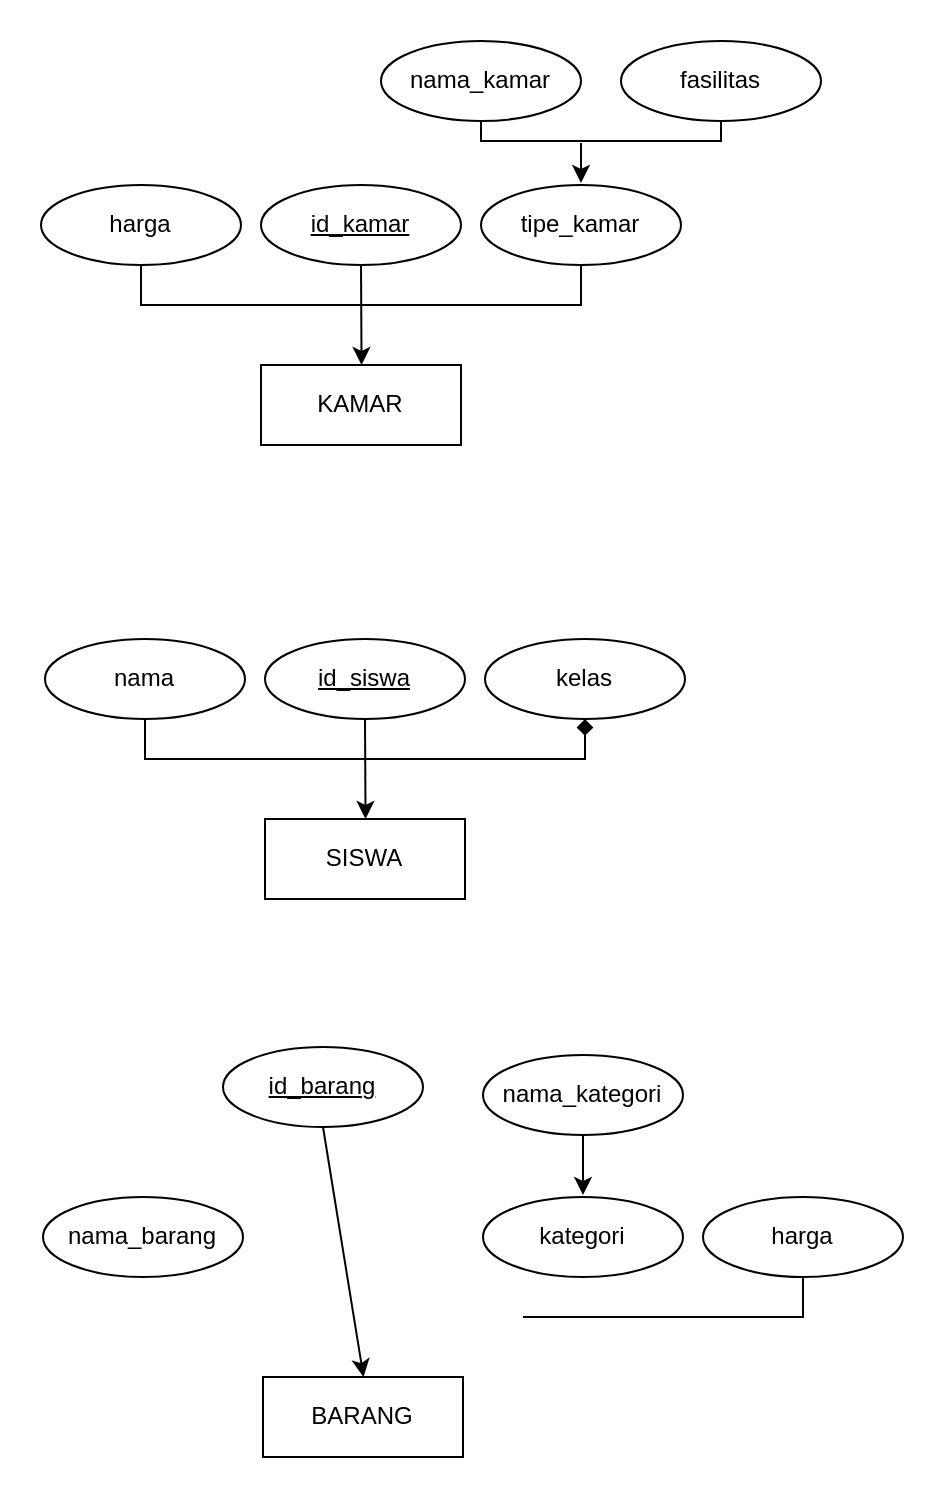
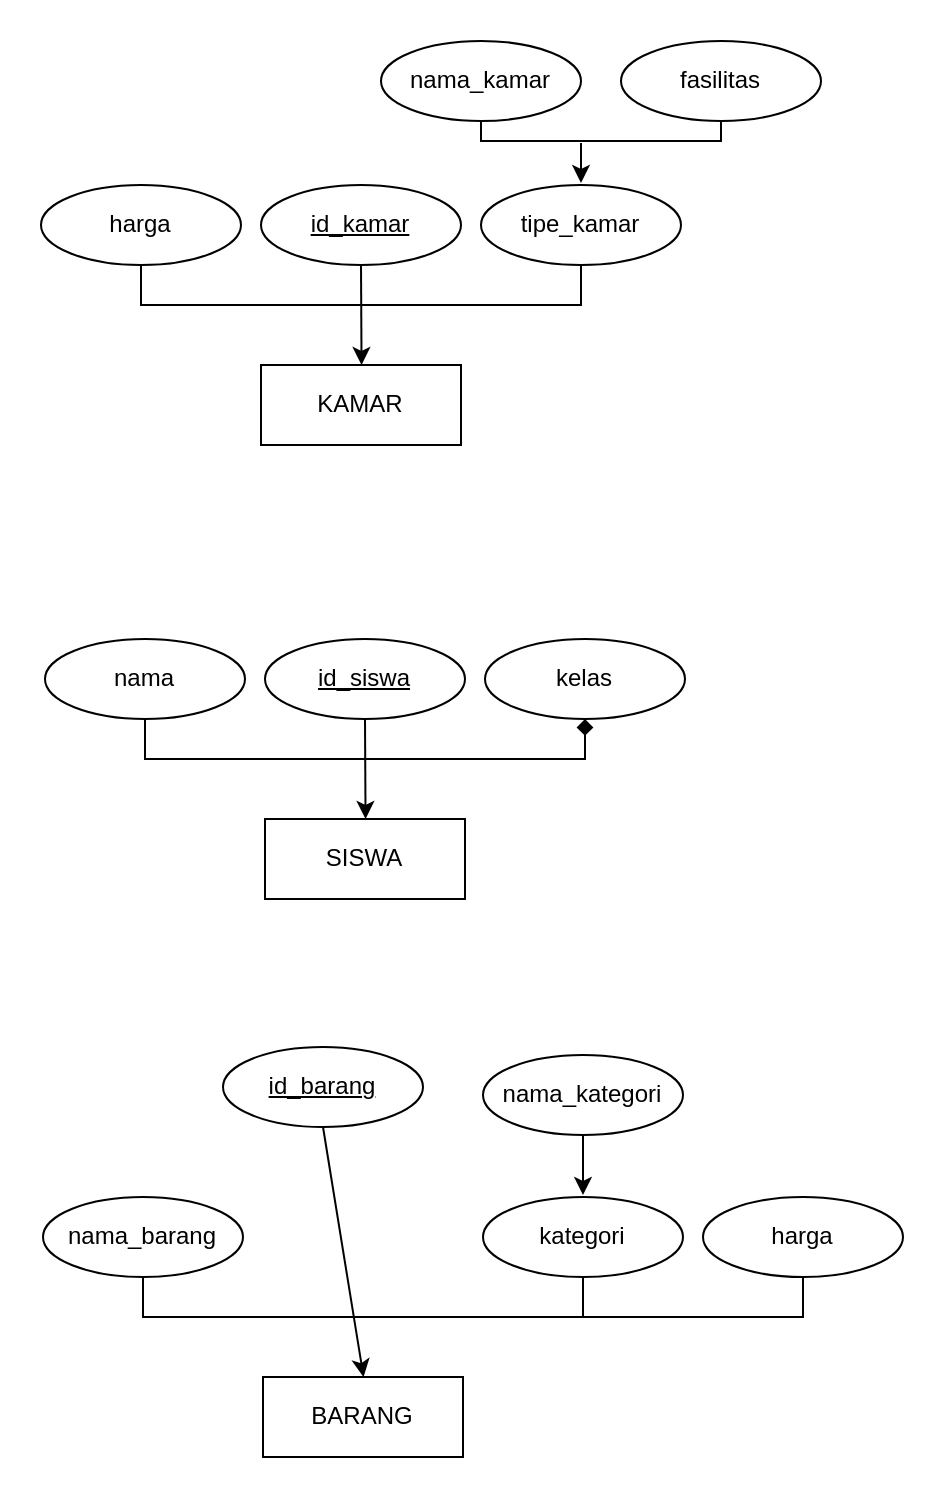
  <mxCell id="0" />
  <mxCell id="1" parent="0" />
  <mxCell id="2" value="KAMAR" style="align=center;fillColor=default;whiteSpace=wrap;html=1;" parent="1" vertex="1"><mxGeometry x="130" y="182" width="100" height="40" as="geometry" /></mxCell>
  <mxCell id="3" style="edgeStyle=none;rounded=0;orthogonalLoop=1;jettySize=auto;html=1;exitX=0.5;exitY=1;exitDx=0;exitDy=0;" parent="1" source="4" edge="1"><mxGeometry relative="1" as="geometry"><mxPoint x="180.276" y="182" as="targetPoint" /></mxGeometry></mxCell>
  <mxCell id="4" value="id_kamar" style="ellipse;whiteSpace=wrap;html=1;align=center;fontStyle=4;fillColor=default;" parent="1" vertex="1"><mxGeometry x="130" y="92" width="100" height="40" as="geometry" /></mxCell>
  <mxCell id="5" style="edgeStyle=none;rounded=0;orthogonalLoop=1;jettySize=auto;html=1;" parent="1" edge="1"><mxGeometry relative="1" as="geometry"><mxPoint x="290" y="91" as="targetPoint" /><mxPoint x="290" y="71" as="sourcePoint" /><Array as="points"><mxPoint x="290" y="81" /></Array></mxGeometry></mxCell>
  <mxCell id="6" value="tipe_kamar" style="ellipse;whiteSpace=wrap;html=1;align=center;fillColor=default;" parent="1" vertex="1"><mxGeometry x="240" y="92" width="100" height="40" as="geometry" /></mxCell>
  <mxCell id="7" value="harga" style="ellipse;whiteSpace=wrap;html=1;align=center;fillColor=default;" parent="1" vertex="1"><mxGeometry x="20" y="92" width="100" height="40" as="geometry" /></mxCell>
  <mxCell id="8" value="" style="endArrow=none;html=1;rounded=0;elbow=vertical;exitX=0.5;exitY=1;exitDx=0;exitDy=0;entryX=0.5;entryY=1;entryDx=0;entryDy=0;" parent="1" source="7" target="6" edge="1"><mxGeometry relative="1" as="geometry"><mxPoint x="110" y="152" as="sourcePoint" /><mxPoint x="270" y="152" as="targetPoint" /><Array as="points"><mxPoint x="70" y="152" /><mxPoint x="180" y="152" /><mxPoint x="290" y="152" /></Array></mxGeometry></mxCell>
  <mxCell id="9" value="fasilitas" style="ellipse;whiteSpace=wrap;html=1;align=center;fillColor=default;" parent="1" vertex="1"><mxGeometry x="310" y="20" width="100" height="40" as="geometry" /></mxCell>
  <mxCell id="10" value="nama_kamar" style="ellipse;whiteSpace=wrap;html=1;align=center;fillColor=default;" parent="1" vertex="1"><mxGeometry x="190" y="20" width="100" height="40" as="geometry" /></mxCell>
  <mxCell id="11" value="" style="endArrow=none;html=1;rounded=0;elbow=vertical;entryX=0.5;entryY=1;entryDx=0;entryDy=0;exitX=0.5;exitY=1;exitDx=0;exitDy=0;" parent="1" source="10" target="9" edge="1"><mxGeometry relative="1" as="geometry"><mxPoint x="220" y="70" as="sourcePoint" /><mxPoint x="380" y="70" as="targetPoint" /><Array as="points"><mxPoint x="240" y="70" /><mxPoint x="300" y="70" /><mxPoint x="360" y="70" /></Array></mxGeometry></mxCell>
  <mxCell id="12" value="SISWA" style="align=center;fillColor=default;whiteSpace=wrap;html=1;" parent="1" vertex="1"><mxGeometry x="132" y="409" width="100" height="40" as="geometry" /></mxCell>
  <mxCell id="13" style="edgeStyle=none;rounded=0;orthogonalLoop=1;jettySize=auto;html=1;exitX=0.5;exitY=1;exitDx=0;exitDy=0;" parent="1" source="14" edge="1"><mxGeometry relative="1" as="geometry"><mxPoint x="182.276" y="409" as="targetPoint" /></mxGeometry></mxCell>
  <mxCell id="14" value="id_siswa" style="ellipse;whiteSpace=wrap;html=1;align=center;fontStyle=4;fillColor=default;" parent="1" vertex="1"><mxGeometry x="132" y="319" width="100" height="40" as="geometry" /></mxCell>
  <mxCell id="15" value="kelas" style="ellipse;whiteSpace=wrap;html=1;align=center;fillColor=default;" parent="1" vertex="1"><mxGeometry x="242" y="319" width="100" height="40" as="geometry" /></mxCell>
  <mxCell id="16" value="nama" style="ellipse;whiteSpace=wrap;html=1;align=center;fillColor=default;" parent="1" vertex="1"><mxGeometry x="22" y="319" width="100" height="40" as="geometry" /></mxCell>
  <mxCell id="17" value="" style="endArrow=diamond;html=1;rounded=0;elbow=vertical;exitX=0.5;exitY=1;exitDx=0;exitDy=0;entryX=0.5;entryY=1;entryDx=0;entryDy=0;" parent="1" source="16" target="15" edge="1"><mxGeometry relative="1" as="geometry"><mxPoint x="112" y="379" as="sourcePoint" /><mxPoint x="272" y="379" as="targetPoint" /><Array as="points"><mxPoint x="72" y="379" /><mxPoint x="182" y="379" /><mxPoint x="292" y="379" /></Array></mxGeometry></mxCell>
  <mxCell id="18" value="BARANG" style="align=center;fillColor=default;whiteSpace=wrap;html=1;" parent="1" vertex="1"><mxGeometry x="131" y="688" width="100" height="40" as="geometry" /></mxCell>
  <mxCell id="19" style="edgeStyle=none;rounded=0;orthogonalLoop=1;jettySize=auto;html=1;exitX=0.5;exitY=1;exitDx=0;exitDy=0;" parent="1" source="20" edge="1"><mxGeometry relative="1" as="geometry"><mxPoint x="181.276" y="688" as="targetPoint" /></mxGeometry></mxCell>
  <mxCell id="20" value="id_barang" style="ellipse;whiteSpace=wrap;html=1;align=center;fontStyle=4;fillColor=default;" parent="1" vertex="1"><mxGeometry x="111" y="523" width="100" height="40" as="geometry" /></mxCell>
  <mxCell id="21" style="edgeStyle=none;rounded=0;orthogonalLoop=1;jettySize=auto;html=1;exitX=0.5;exitY=1;exitDx=0;exitDy=0;" parent="1" source="25" edge="1"><mxGeometry relative="1" as="geometry"><mxPoint x="291" y="597" as="targetPoint" /><mxPoint x="291" y="577" as="sourcePoint" /><Array as="points"><mxPoint x="291" y="587" /></Array></mxGeometry></mxCell>
  <mxCell id="22" value="kategori" style="ellipse;whiteSpace=wrap;html=1;align=center;fillColor=default;" parent="1" vertex="1"><mxGeometry x="241" y="598" width="100" height="40" as="geometry" /></mxCell>
  <mxCell id="23" value="nama_barang" style="ellipse;whiteSpace=wrap;html=1;align=center;fillColor=default;" parent="1" vertex="1"><mxGeometry x="21" y="598" width="100" height="40" as="geometry" /></mxCell>
+ <mxCell id="24" value="" style="endArrow=none;html=1;rounded=0;elbow=vertical;exitX=0.5;exitY=1;exitDx=0;exitDy=0;entryX=0.5;entryY=1;entryDx=0;entryDy=0;" parent="1" source="23" target="22" edge="1"><mxGeometry relative="1" as="geometry"><mxPoint x="111" y="658" as="sourcePoint" /><mxPoint x="271" y="658" as="targetPoint" /><Array as="points"><mxPoint x="71" y="658" /><mxPoint x="181" y="658" /><mxPoint x="291" y="658" /></Array></mxGeometry></mxCell>
  <mxCell id="25" value="nama_kategori" style="ellipse;whiteSpace=wrap;html=1;align=center;fillColor=default;" parent="1" vertex="1"><mxGeometry x="241" y="527" width="100" height="40" as="geometry" /></mxCell>
  <mxCell id="26" value="harga" style="ellipse;whiteSpace=wrap;html=1;align=center;fillColor=default;" parent="1" vertex="1"><mxGeometry x="351" y="598" width="100" height="40" as="geometry" /></mxCell>
  <mxCell id="27" value="" style="endArrow=none;html=1;rounded=0;elbow=vertical;entryX=0.5;entryY=1;entryDx=0;entryDy=0;" parent="1" target="26" edge="1"><mxGeometry relative="1" as="geometry"><mxPoint x="261" y="658" as="sourcePoint" /><mxPoint x="421" y="648" as="targetPoint" /><Array as="points"><mxPoint x="401" y="658" /></Array></mxGeometry></mxCell>
